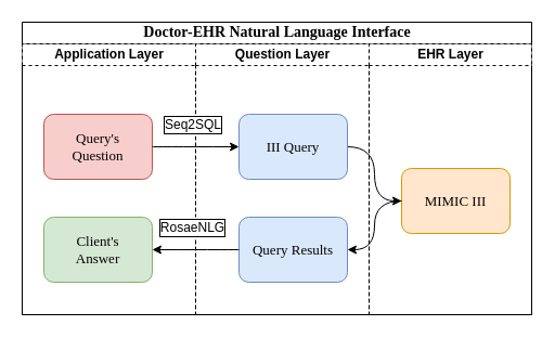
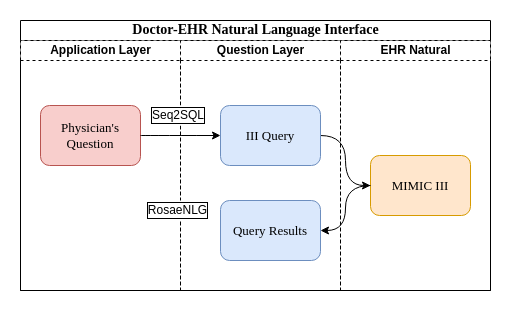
  <mxCell id="0" />
  <mxCell id="1" parent="0" />
  <mxCell id="2" value="&lt;font style=&quot;font-size: 14px&quot;&gt;Doctor-EHR Natural Language Interface&lt;/font&gt;" style="swimlane;html=1;childLayout=stackLayout;startSize=20;rounded=0;shadow=0;labelBackgroundColor=none;strokeWidth=1;fontFamily=Verdana;fontSize=8;align=center;" parent="1" vertex="1"><mxGeometry x="20" y="20" width="470" height="270" as="geometry" /></mxCell>
  <mxCell id="3" value="Application Layer" style="swimlane;html=1;startSize=20;dashed=1;" parent="2" vertex="1"><mxGeometry y="20" width="160" height="250" as="geometry" /></mxCell>
- <mxCell id="4" value="&lt;font style=&quot;font-size: 13px&quot;&gt;Client's&lt;br&gt;Answer&lt;/font&gt;" style="rounded=1;whiteSpace=wrap;html=1;shadow=0;labelBackgroundColor=none;strokeWidth=1;fontFamily=Verdana;fontSize=8;align=center;fillColor=#d5e8d4;strokeColor=#82b366;" parent="3" vertex="1"><mxGeometry x="20" y="160" width="100" height="60" as="geometry" /></mxCell>
- <mxCell id="5" value="&lt;font style=&quot;font-size: 13px&quot;&gt;Query's&lt;br&gt;Question&lt;br&gt;&lt;/font&gt;" style="rounded=1;whiteSpace=wrap;html=1;shadow=0;labelBackgroundColor=none;strokeWidth=1;fontFamily=Verdana;fontSize=8;align=center;fillColor=#f8cecc;strokeColor=#b85450;" parent="3" vertex="1"><mxGeometry x="20" y="65" width="100" height="60" as="geometry" /></mxCell>
+ <mxCell id="5" value="&lt;font style=&quot;font-size: 13px&quot;&gt;Physician's&lt;br&gt;Question&lt;br&gt;&lt;/font&gt;" style="rounded=1;whiteSpace=wrap;html=1;shadow=0;labelBackgroundColor=none;strokeWidth=1;fontFamily=Verdana;fontSize=8;align=center;fillColor=#f8cecc;strokeColor=#b85450;" parent="3" vertex="1"><mxGeometry x="20" y="65" width="100" height="60" as="geometry" /></mxCell>
  <mxCell id="6" value="" style="edgeStyle=orthogonalEdgeStyle;rounded=0;orthogonalLoop=1;jettySize=auto;html=1;curved=1;" parent="2" source="10" target="13" edge="1"><mxGeometry relative="1" as="geometry" /></mxCell>
  <mxCell id="7" value="Question Layer" style="swimlane;html=1;startSize=20;dashed=1;" parent="2" vertex="1"><mxGeometry x="160" y="20" width="160" height="250" as="geometry" /></mxCell>
  <mxCell id="8" value="&lt;font style=&quot;font-size: 12px&quot;&gt;RosaeNLG&lt;/font&gt;" style="text;html=1;strokeColor=none;fillColor=#ffffff;align=center;verticalAlign=middle;whiteSpace=wrap;rounded=0;rotation=0;labelBorderColor=#000000;" parent="7" vertex="1"><mxGeometry x="-35" y="160" width="65" height="20" as="geometry" /></mxCell>
  <mxCell id="9" value="&lt;font style=&quot;font-size: 12px&quot;&gt;Seq2SQL&lt;/font&gt;" style="text;html=1;strokeColor=none;fillColor=#ffffff;align=center;verticalAlign=middle;whiteSpace=wrap;rounded=0;rotation=0;labelBorderColor=#000000;fontSize=10;" parent="7" vertex="1"><mxGeometry x="-22.5" y="65" width="40" height="20" as="geometry" /></mxCell>
  <mxCell id="10" value="&lt;font style=&quot;font-size: 13px&quot;&gt;III Query&lt;/font&gt;" style="rounded=1;whiteSpace=wrap;html=1;shadow=0;labelBackgroundColor=none;strokeWidth=1;fontFamily=Verdana;fontSize=8;align=center;fillColor=#dae8fc;strokeColor=#6c8ebf;" parent="7" vertex="1"><mxGeometry x="40" y="65" width="100" height="60" as="geometry" /></mxCell>
  <mxCell id="11" value="&lt;font style=&quot;font-size: 13px&quot;&gt;Query Results&lt;/font&gt;" style="rounded=1;whiteSpace=wrap;html=1;shadow=0;labelBackgroundColor=none;strokeWidth=1;fontFamily=Verdana;fontSize=8;align=center;fillColor=#dae8fc;strokeColor=#6c8ebf;" parent="7" vertex="1"><mxGeometry x="40" y="160" width="100" height="60" as="geometry" /></mxCell>
- <mxCell id="12" value="EHR Layer" style="swimlane;html=1;startSize=20;dashed=1;" parent="2" vertex="1"><mxGeometry x="320" y="20" width="150" height="250" as="geometry" /></mxCell>
+ <mxCell id="12" value="EHR Natural" style="swimlane;html=1;startSize=20;dashed=1;" parent="2" vertex="1"><mxGeometry x="320" y="20" width="150" height="250" as="geometry" /></mxCell>
  <mxCell id="13" value="&lt;font style=&quot;font-size: 13px&quot;&gt;MIMIC III&lt;/font&gt;" style="rounded=1;whiteSpace=wrap;html=1;shadow=0;labelBackgroundColor=none;strokeWidth=1;fontFamily=Verdana;fontSize=8;align=center;fillColor=#ffe6cc;strokeColor=#d79b00;" parent="12" vertex="1"><mxGeometry x="30" y="115" width="100" height="60" as="geometry" /></mxCell>
  <mxCell id="14" value="" style="edgeStyle=orthogonalEdgeStyle;curved=1;rounded=0;orthogonalLoop=1;jettySize=auto;html=1;" parent="2" source="13" target="11" edge="1"><mxGeometry relative="1" as="geometry" /></mxCell>
- <mxCell id="15" value="" style="edgeStyle=orthogonalEdgeStyle;curved=1;rounded=0;orthogonalLoop=1;jettySize=auto;html=1;" parent="2" source="11" target="4" edge="1"><mxGeometry relative="1" as="geometry" /></mxCell>
  <mxCell id="16" value="" style="edgeStyle=orthogonalEdgeStyle;curved=1;rounded=0;orthogonalLoop=1;jettySize=auto;html=1;" parent="2" source="5" target="10" edge="1"><mxGeometry relative="1" as="geometry" /></mxCell>
